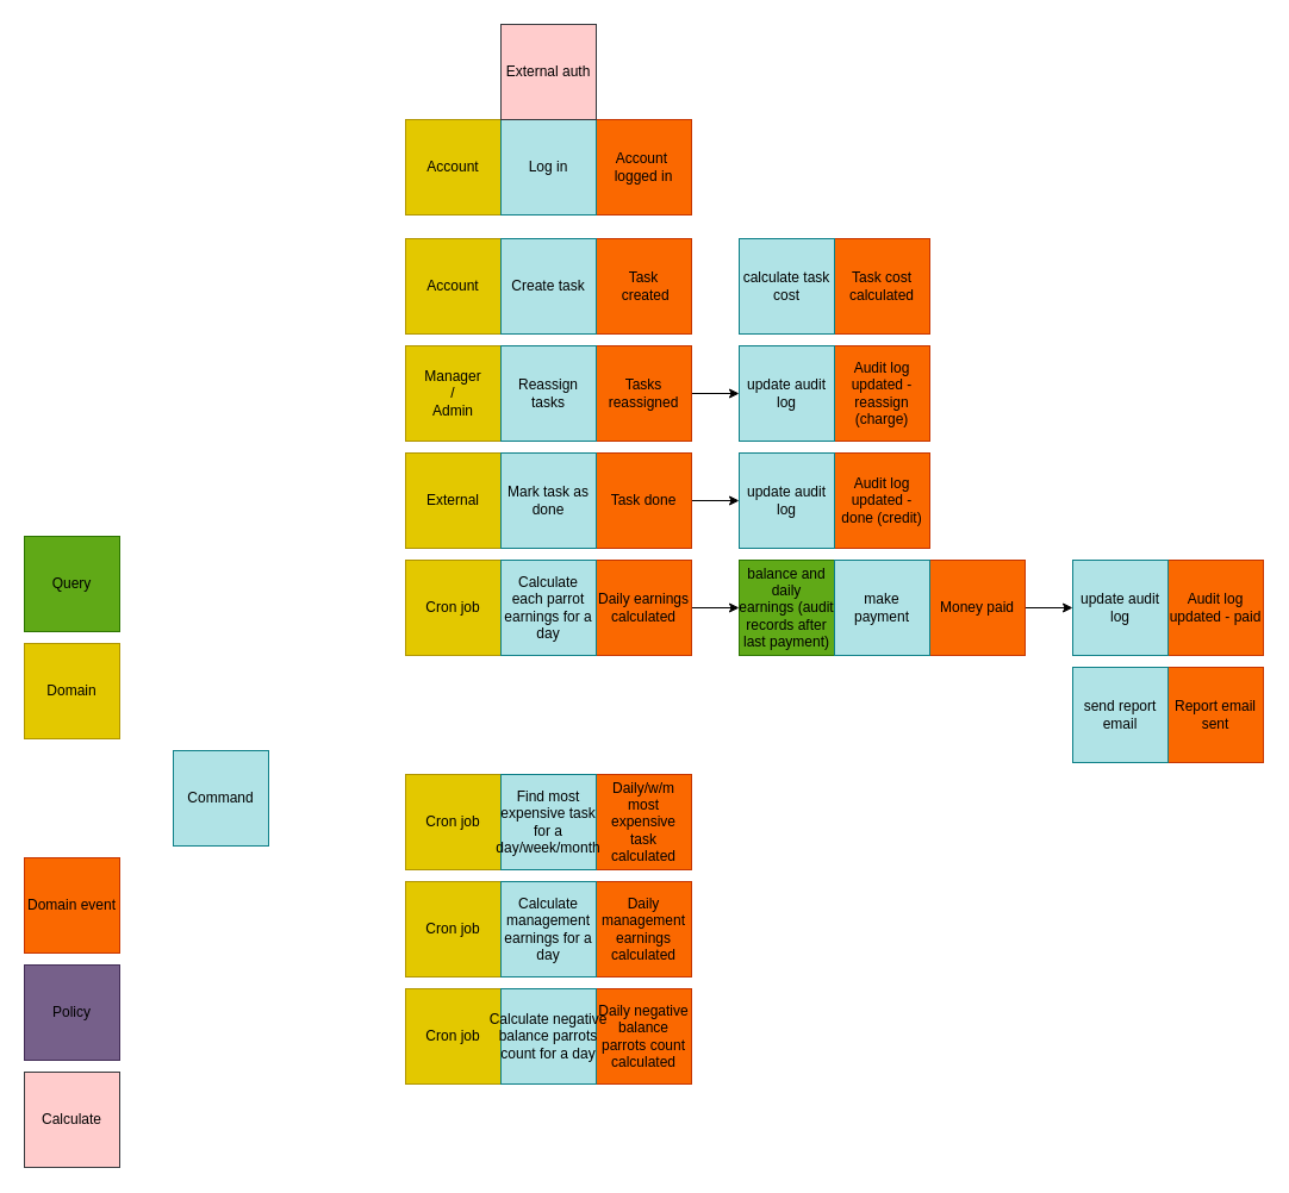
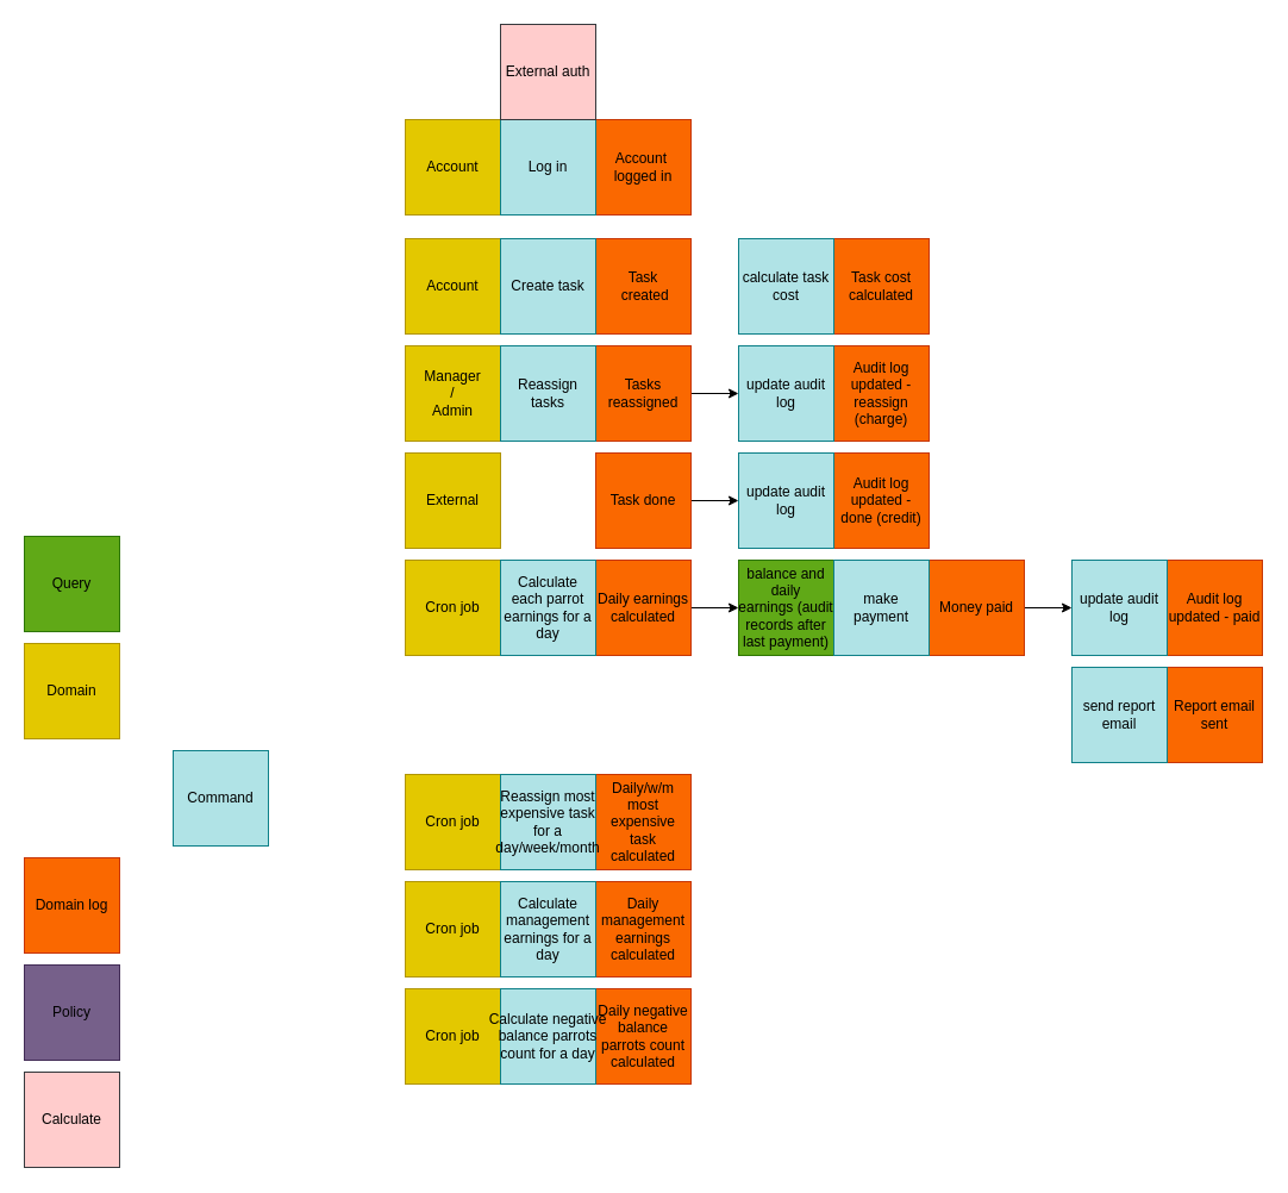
  <mxCell id="0" />
  <mxCell id="1" parent="0" />
  <mxCell id="2" value="&lt;font color=&quot;#000000&quot;&gt;Query&lt;/font&gt;" style="whiteSpace=wrap;html=1;aspect=fixed;fillColor=#60a917;fontColor=#ffffff;strokeColor=#2D7600;" parent="1" vertex="1"><mxGeometry x="20" y="450" width="80" height="80" as="geometry" /></mxCell>
  <mxCell id="3" value="Domain" style="whiteSpace=wrap;html=1;aspect=fixed;fillColor=#e3c800;fontColor=#000000;strokeColor=#B09500;" parent="1" vertex="1"><mxGeometry x="20" y="540" width="80" height="80" as="geometry" /></mxCell>
  <mxCell id="4" value="&lt;font color=&quot;#000000&quot;&gt;Command&lt;/font&gt;" style="whiteSpace=wrap;html=1;aspect=fixed;fillColor=#b0e3e6;strokeColor=#0e8088;" parent="1" vertex="1"><mxGeometry x="145" y="630" width="80" height="80" as="geometry" /></mxCell>
- <mxCell id="5" value="Domain event" style="whiteSpace=wrap;html=1;aspect=fixed;fontColor=#000000;fillColor=#fa6800;strokeColor=#C73500;" parent="1" vertex="1"><mxGeometry x="20" y="720" width="80" height="80" as="geometry" /></mxCell>
+ <mxCell id="5" value="Domain log" style="whiteSpace=wrap;html=1;aspect=fixed;fontColor=#000000;fillColor=#fa6800;strokeColor=#C73500;" parent="1" vertex="1"><mxGeometry x="20" y="720" width="80" height="80" as="geometry" /></mxCell>
  <mxCell id="6" value="&lt;font color=&quot;#000000&quot;&gt;Policy&lt;/font&gt;" style="whiteSpace=wrap;html=1;aspect=fixed;fontColor=#ffffff;fillColor=#76608a;strokeColor=#432D57;" parent="1" vertex="1"><mxGeometry x="20" y="810" width="80" height="80" as="geometry" /></mxCell>
  <mxCell id="7" value="&lt;font color=&quot;#000000&quot;&gt;Calculate&lt;/font&gt;" style="whiteSpace=wrap;html=1;aspect=fixed;fillColor=#ffcccc;strokeColor=#36393d;" parent="1" vertex="1"><mxGeometry x="20" y="900" width="80" height="80" as="geometry" /></mxCell>
  <mxCell id="8" value="Account&amp;nbsp; logged in" style="whiteSpace=wrap;html=1;aspect=fixed;fontColor=#000000;fillColor=#fa6800;strokeColor=#C73500;" parent="1" vertex="1"><mxGeometry x="500" y="100" width="80" height="80" as="geometry" /></mxCell>
  <mxCell id="9" value="" style="edgeStyle=none;html=1;" parent="1" source="10" target="28" edge="1"><mxGeometry relative="1" as="geometry" /></mxCell>
  <mxCell id="10" value="Task&lt;br&gt;&amp;nbsp;created" style="whiteSpace=wrap;html=1;aspect=fixed;fontColor=#000000;fillColor=#fa6800;strokeColor=#C73500;" parent="1" vertex="1"><mxGeometry x="500" y="200" width="80" height="80" as="geometry" /></mxCell>
  <mxCell id="11" value="" style="edgeStyle=none;html=1;entryX=0;entryY=0.5;entryDx=0;entryDy=0;" parent="1" source="12" target="45" edge="1"><mxGeometry relative="1" as="geometry"><mxPoint x="620" y="330" as="targetPoint" /></mxGeometry></mxCell>
  <mxCell id="12" value="Tasks reassigned" style="whiteSpace=wrap;html=1;aspect=fixed;fontColor=#000000;fillColor=#fa6800;strokeColor=#C73500;" parent="1" vertex="1"><mxGeometry x="500" y="290" width="80" height="80" as="geometry" /></mxCell>
  <mxCell id="13" value="" style="edgeStyle=none;html=1;entryX=0;entryY=0.5;entryDx=0;entryDy=0;" parent="1" source="14" target="46" edge="1"><mxGeometry relative="1" as="geometry"><mxPoint x="620" as="targetPoint" y="420" /></mxGeometry></mxCell>
  <mxCell id="14" value="Task done" style="whiteSpace=wrap;html=1;aspect=fixed;fontColor=#000000;fillColor=#fa6800;strokeColor=#C73500;" parent="1" vertex="1"><mxGeometry x="500" y="380" width="80" height="80" as="geometry" /></mxCell>
  <mxCell id="15" value="Task cost calculated" style="whiteSpace=wrap;html=1;aspect=fixed;fontColor=#000000;fillColor=#fa6800;strokeColor=#C73500;" parent="1" vertex="1"><mxGeometry x="700" y="200" width="80" height="80" as="geometry" /></mxCell>
  <mxCell id="16" value="" style="edgeStyle=none;html=1;" edge="1" parent="1" source="17" target="42"><mxGeometry relative="1" as="geometry" /></mxCell>
  <mxCell id="17" value="Daily earnings calculated" style="whiteSpace=wrap;html=1;aspect=fixed;fontColor=#000000;fillColor=#fa6800;strokeColor=#C73500;" parent="1" vertex="1"><mxGeometry x="500" y="470" width="80" height="80" as="geometry" /></mxCell>
  <mxCell id="18" value="Report email sent" style="whiteSpace=wrap;html=1;aspect=fixed;fontColor=#000000;fillColor=#fa6800;strokeColor=#C73500;" parent="1" vertex="1"><mxGeometry x="980" y="560" width="80" height="80" as="geometry" /></mxCell>
  <mxCell id="19" value="" style="edgeStyle=none;html=1;" parent="1" source="20" target="48" edge="1"><mxGeometry relative="1" as="geometry" /></mxCell>
  <mxCell id="20" value="Money paid" style="whiteSpace=wrap;html=1;aspect=fixed;fontColor=#000000;fillColor=#fa6800;strokeColor=#C73500;" parent="1" vertex="1"><mxGeometry x="780" y="470" width="80" height="80" as="geometry" /></mxCell>
  <mxCell id="21" value="Audit log updated - paid" style="whiteSpace=wrap;html=1;aspect=fixed;fontColor=#000000;fillColor=#fa6800;strokeColor=#C73500;" parent="1" vertex="1"><mxGeometry x="980" y="470" width="80" height="80" as="geometry" /></mxCell>
  <mxCell id="22" value="Daily management earnings calculated" style="whiteSpace=wrap;html=1;aspect=fixed;fontColor=#000000;fillColor=#fa6800;strokeColor=#C73500;" parent="1" vertex="1"><mxGeometry x="500" y="740" width="80" height="80" as="geometry" /></mxCell>
  <mxCell id="23" value="Daily negative balance parrots count calculated" style="whiteSpace=wrap;html=1;aspect=fixed;fontColor=#000000;fillColor=#fa6800;strokeColor=#C73500;" parent="1" vertex="1"><mxGeometry x="500" y="830" width="80" height="80" as="geometry" /></mxCell>
  <mxCell id="24" value="Daily/w/m most expensive task calculated" style="whiteSpace=wrap;html=1;aspect=fixed;fontColor=#000000;fillColor=#fa6800;strokeColor=#C73500;" parent="1" vertex="1"><mxGeometry x="500" y="650" width="80" height="80" as="geometry" /></mxCell>
  <mxCell id="25" value="Account" style="whiteSpace=wrap;html=1;aspect=fixed;fillColor=#e3c800;fontColor=#000000;strokeColor=#B09500;" parent="1" vertex="1"><mxGeometry x="340" y="100" width="80" height="80" as="geometry" /></mxCell>
  <mxCell id="26" value="&lt;font color=&quot;#000000&quot;&gt;Log in&lt;/font&gt;" style="whiteSpace=wrap;html=1;aspect=fixed;fillColor=#b0e3e6;strokeColor=#0e8088;" parent="1" vertex="1"><mxGeometry x="420" y="100" width="80" height="80" as="geometry" /></mxCell>
  <mxCell id="27" value="Account" style="whiteSpace=wrap;html=1;aspect=fixed;fillColor=#e3c800;fontColor=#000000;strokeColor=#B09500;" parent="1" vertex="1"><mxGeometry x="340" y="200" width="80" height="80" as="geometry" /></mxCell>
  <mxCell id="28" value="&lt;font color=&quot;#000000&quot;&gt;Create task&lt;/font&gt;" style="whiteSpace=wrap;html=1;aspect=fixed;fillColor=#b0e3e6;strokeColor=#0e8088;" parent="1" vertex="1"><mxGeometry x="420" y="200" width="80" height="80" as="geometry" /></mxCell>
  <mxCell id="29" value="Manager&lt;br&gt;/&lt;br&gt;Admin" style="whiteSpace=wrap;html=1;aspect=fixed;fillColor=#e3c800;fontColor=#000000;strokeColor=#B09500;" parent="1" vertex="1"><mxGeometry x="340" y="290" width="80" height="80" as="geometry" /></mxCell>
  <mxCell id="30" value="&lt;font color=&quot;#000000&quot;&gt;Reassign tasks&lt;/font&gt;" style="whiteSpace=wrap;html=1;aspect=fixed;fillColor=#b0e3e6;strokeColor=#0e8088;" parent="1" vertex="1"><mxGeometry x="420" y="290" width="80" height="80" as="geometry" /></mxCell>
  <mxCell id="31" value="External" style="whiteSpace=wrap;html=1;aspect=fixed;fillColor=#e3c800;fontColor=#000000;strokeColor=#B09500;" parent="1" vertex="1"><mxGeometry x="340" y="380" width="80" height="80" as="geometry" /></mxCell>
- <mxCell id="32" value="&lt;font color=&quot;#000000&quot;&gt;Mark task as done&lt;/font&gt;" style="whiteSpace=wrap;html=1;aspect=fixed;fillColor=#b0e3e6;strokeColor=#0e8088;" parent="1" vertex="1"><mxGeometry x="420" y="380" width="80" height="80" as="geometry" /></mxCell>
  <mxCell id="33" value="Audit log updated - reassign (charge)" style="whiteSpace=wrap;html=1;aspect=fixed;fontColor=#000000;fillColor=#fa6800;strokeColor=#C73500;" parent="1" vertex="1"><mxGeometry x="700" y="290" width="80" height="80" as="geometry" /></mxCell>
  <mxCell id="34" value="Audit log updated - done (credit)" style="whiteSpace=wrap;html=1;aspect=fixed;fontColor=#000000;fillColor=#fa6800;strokeColor=#C73500;" parent="1" vertex="1"><mxGeometry x="700" y="380" width="80" height="80" as="geometry" /></mxCell>
  <mxCell id="35" value="Cron job" style="whiteSpace=wrap;html=1;aspect=fixed;fillColor=#e3c800;fontColor=#000000;strokeColor=#B09500;" parent="1" vertex="1"><mxGeometry x="340" y="740" width="80" height="80" as="geometry" /></mxCell>
  <mxCell id="36" value="Cron job" style="whiteSpace=wrap;html=1;aspect=fixed;fillColor=#e3c800;fontColor=#000000;strokeColor=#B09500;" parent="1" vertex="1"><mxGeometry x="340" y="650" width="80" height="80" as="geometry" /></mxCell>
  <mxCell id="37" value="Cron job" style="whiteSpace=wrap;html=1;aspect=fixed;fillColor=#e3c800;fontColor=#000000;strokeColor=#B09500;" parent="1" vertex="1"><mxGeometry x="340" y="830" width="80" height="80" as="geometry" /></mxCell>
- <mxCell id="38" value="&lt;font color=&quot;#000000&quot;&gt;Find most expensive task for a day/week/month&lt;/font&gt;" style="whiteSpace=wrap;html=1;aspect=fixed;fillColor=#b0e3e6;strokeColor=#0e8088;" parent="1" vertex="1"><mxGeometry x="420" y="650" width="80" height="80" as="geometry" /></mxCell>
+ <mxCell id="38" value="&lt;font color=&quot;#000000&quot;&gt;Reassign most expensive task for a day/week/month&lt;/font&gt;" style="whiteSpace=wrap;html=1;aspect=fixed;fillColor=#b0e3e6;strokeColor=#0e8088;" parent="1" vertex="1"><mxGeometry x="420" y="650" width="80" height="80" as="geometry" /></mxCell>
  <mxCell id="39" value="&lt;font color=&quot;#000000&quot;&gt;Calculate management earnings for a day&lt;/font&gt;" style="whiteSpace=wrap;html=1;aspect=fixed;fillColor=#b0e3e6;strokeColor=#0e8088;" parent="1" vertex="1"><mxGeometry x="420" y="740" width="80" height="80" as="geometry" /></mxCell>
  <mxCell id="40" value="Cron job" style="whiteSpace=wrap;html=1;aspect=fixed;fillColor=#e3c800;fontColor=#000000;strokeColor=#B09500;" parent="1" vertex="1"><mxGeometry x="340" y="470" width="80" height="80" as="geometry" /></mxCell>
  <mxCell id="41" value="&lt;font color=&quot;#000000&quot;&gt;Calculate each parrot earnings for a day&lt;/font&gt;" style="whiteSpace=wrap;html=1;aspect=fixed;fillColor=#b0e3e6;strokeColor=#0e8088;" parent="1" vertex="1"><mxGeometry x="420" y="470" width="80" height="80" as="geometry" /></mxCell>
  <mxCell id="42" value="&lt;font color=&quot;#000000&quot;&gt;balance and daily earnings&amp;nbsp;&lt;/font&gt;&lt;span style=&quot;color: rgb(0, 0, 0);&quot;&gt;(audit records after last payment)&lt;/span&gt;" style="whiteSpace=wrap;html=1;aspect=fixed;fillColor=#60a917;fontColor=#ffffff;strokeColor=#2D7600;" parent="1" vertex="1"><mxGeometry x="620" y="470" width="80" height="80" as="geometry" /></mxCell>
  <mxCell id="43" value="&lt;font color=&quot;#000000&quot;&gt;Calculate&amp;nbsp;&lt;/font&gt;&lt;span style=&quot;color: rgb(0, 0, 0);&quot;&gt;negative balance parrots count&lt;/span&gt;&lt;font color=&quot;#000000&quot;&gt;&amp;nbsp;for a day&lt;/font&gt;" style="whiteSpace=wrap;html=1;aspect=fixed;fillColor=#b0e3e6;strokeColor=#0e8088;" parent="1" vertex="1"><mxGeometry x="420" y="830" width="80" height="80" as="geometry" /></mxCell>
  <mxCell id="44" value="&lt;font color=&quot;#000000&quot;&gt;calculate task cost&lt;/font&gt;" style="whiteSpace=wrap;html=1;aspect=fixed;fillColor=#b0e3e6;strokeColor=#0e8088;" parent="1" vertex="1"><mxGeometry x="620" y="200" width="80" height="80" as="geometry" /></mxCell>
  <mxCell id="45" value="&lt;font color=&quot;#000000&quot;&gt;update audit log&lt;/font&gt;" style="whiteSpace=wrap;html=1;aspect=fixed;fillColor=#b0e3e6;strokeColor=#0e8088;" parent="1" vertex="1"><mxGeometry x="620" y="290" width="80" height="80" as="geometry" /></mxCell>
  <mxCell id="46" value="&lt;font color=&quot;#000000&quot;&gt;update audit log&lt;/font&gt;" style="whiteSpace=wrap;html=1;aspect=fixed;fillColor=#b0e3e6;strokeColor=#0e8088;" parent="1" vertex="1"><mxGeometry x="620" y="380" width="80" height="80" as="geometry" /></mxCell>
  <mxCell id="47" value="&lt;font color=&quot;#000000&quot;&gt;make payment&lt;/font&gt;" style="whiteSpace=wrap;html=1;aspect=fixed;fillColor=#b0e3e6;strokeColor=#0e8088;" parent="1" vertex="1"><mxGeometry x="700" y="470" width="80" height="80" as="geometry" /></mxCell>
  <mxCell id="48" value="&lt;font color=&quot;#000000&quot;&gt;update audit log&lt;/font&gt;" style="whiteSpace=wrap;html=1;aspect=fixed;fillColor=#b0e3e6;strokeColor=#0e8088;" parent="1" vertex="1"><mxGeometry x="900" y="470" width="80" height="80" as="geometry" /></mxCell>
  <mxCell id="49" value="&lt;font color=&quot;#000000&quot;&gt;send report email&lt;/font&gt;" style="whiteSpace=wrap;html=1;aspect=fixed;fillColor=#b0e3e6;strokeColor=#0e8088;" parent="1" vertex="1"><mxGeometry x="900" y="560" width="80" height="80" as="geometry" /></mxCell>
  <mxCell id="50" value="&lt;span style=&quot;color: rgb(0, 0, 0);&quot;&gt;External auth&lt;/span&gt;" style="whiteSpace=wrap;html=1;aspect=fixed;fillColor=#ffcccc;strokeColor=#36393d;" parent="1" vertex="1"><mxGeometry x="420" y="20" width="80" height="80" as="geometry" /></mxCell>
